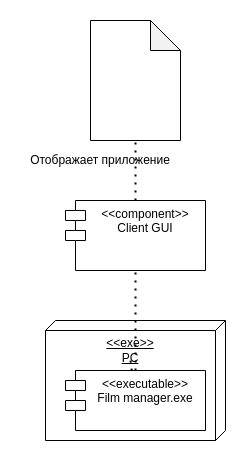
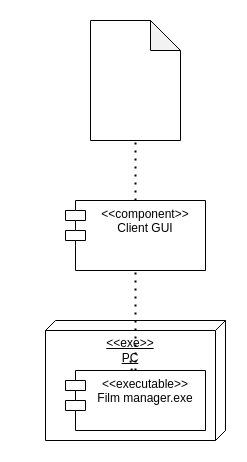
  <mxCell id="0" />
  <mxCell id="1" parent="0" />
  <mxCell id="2" value="" style="shape=note;whiteSpace=wrap;html=1;backgroundOutline=1;darkOpacity=0.05;" parent="1" vertex="1"><mxGeometry x="90" y="20" width="90" height="120" as="geometry" /></mxCell>
  <mxCell id="3" value="&lt;&lt;component&gt;&gt;&#10;Client GUI" style="shape=module;align=left;spacingLeft=20;align=center;verticalAlign=top;" parent="1" vertex="1"><mxGeometry x="65" y="200" width="140" height="70" as="geometry" /></mxCell>
  <mxCell id="4" value="" style="verticalAlign=top;align=left;spacingTop=8;spacingLeft=2;spacingRight=12;shape=cube;size=10;direction=south;fontStyle=4;html=1;" parent="1" vertex="1"><mxGeometry x="45" y="320" width="180" height="120" as="geometry" /></mxCell>
  <mxCell id="5" value="&lt;&lt;executable&gt;&gt;&#10;Film manager.exe" style="shape=module;align=left;spacingLeft=20;align=center;verticalAlign=top;" parent="1" vertex="1"><mxGeometry x="65" y="370" width="140" height="60" as="geometry" /></mxCell>
  <mxCell id="6" value="" style="endArrow=none;dashed=1;html=1;dashPattern=1 3;strokeWidth=2;entryX=0.5;entryY=1;entryDx=0;entryDy=0;entryPerimeter=0;exitX=0.5;exitY=0;exitDx=0;exitDy=0;" parent="1" source="3" target="2" edge="1"><mxGeometry width="50" height="50" relative="1" as="geometry"><mxPoint x="165" y="230" as="sourcePoint" /><mxPoint x="215" y="180" as="targetPoint" /></mxGeometry></mxCell>
  <mxCell id="7" value="" style="endArrow=none;dashed=1;html=1;dashPattern=1 3;strokeWidth=2;entryX=0.5;entryY=1;entryDx=0;entryDy=0;" parent="1" target="3" edge="1"><mxGeometry width="50" height="50" relative="1" as="geometry"><mxPoint x="135" y="370" as="sourcePoint" /><mxPoint x="145" y="140" as="targetPoint" /></mxGeometry></mxCell>
  <mxCell id="8" value="&lt;u&gt;&amp;lt;&amp;lt;exe&amp;gt;&amp;gt;&lt;br&gt;PC&lt;/u&gt;" style="text;html=1;strokeColor=none;fillColor=none;align=center;verticalAlign=middle;whiteSpace=wrap;rounded=0;" parent="1" vertex="1"><mxGeometry x="105" y="340" width="50" height="20" as="geometry" /></mxCell>
  <mxCell id="9" value="" style="endArrow=none;dashed=1;html=1;dashPattern=1 3;strokeWidth=2;entryX=0.5;entryY=1;entryDx=0;entryDy=0;" parent="1" source="5" target="8" edge="1"><mxGeometry width="50" height="50" relative="1" as="geometry"><mxPoint x="135" y="370" as="sourcePoint" /><mxPoint x="135" y="270" as="targetPoint" /></mxGeometry></mxCell>
- <mxCell id="10" value="Отображает приложение" style="text;html=1;strokeColor=none;fillColor=none;align=center;verticalAlign=middle;whiteSpace=wrap;rounded=0;" parent="1" vertex="1"><mxGeometry x="20" y="150" width="160" height="20" as="geometry" /></mxCell>
